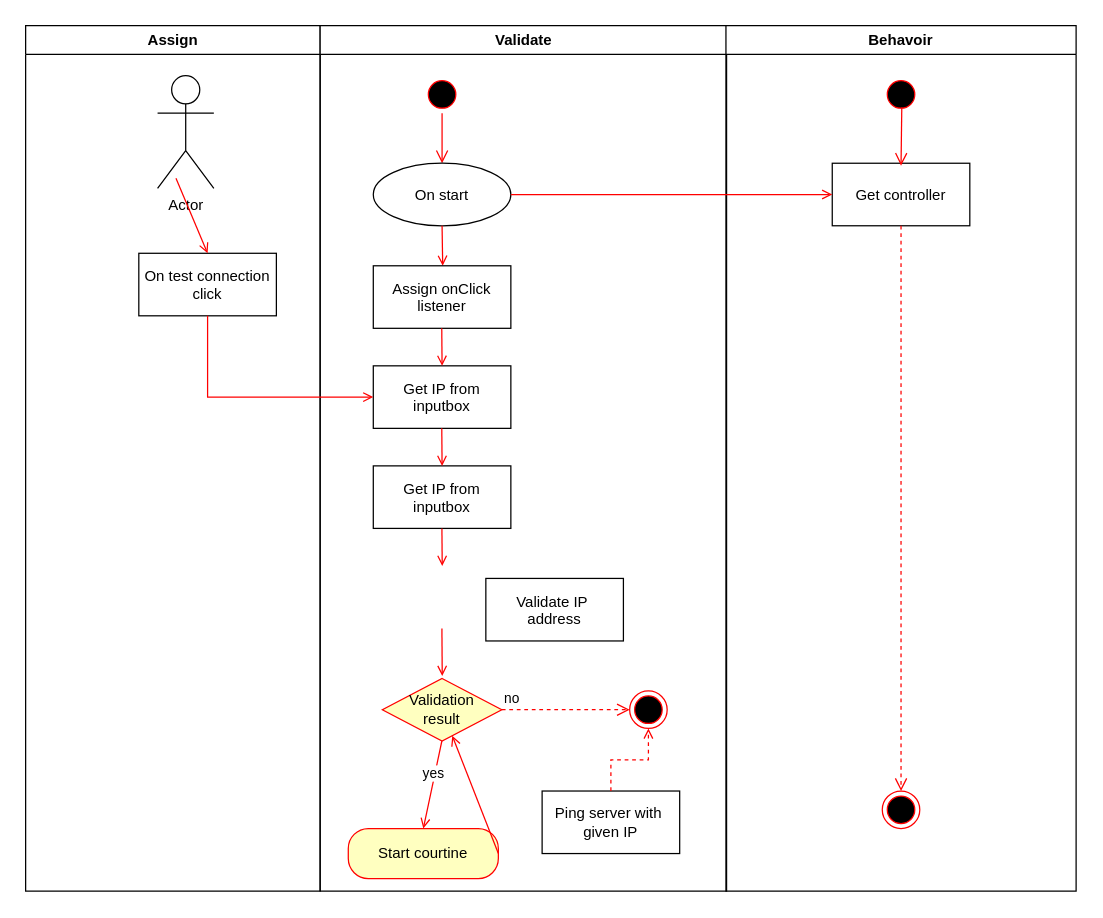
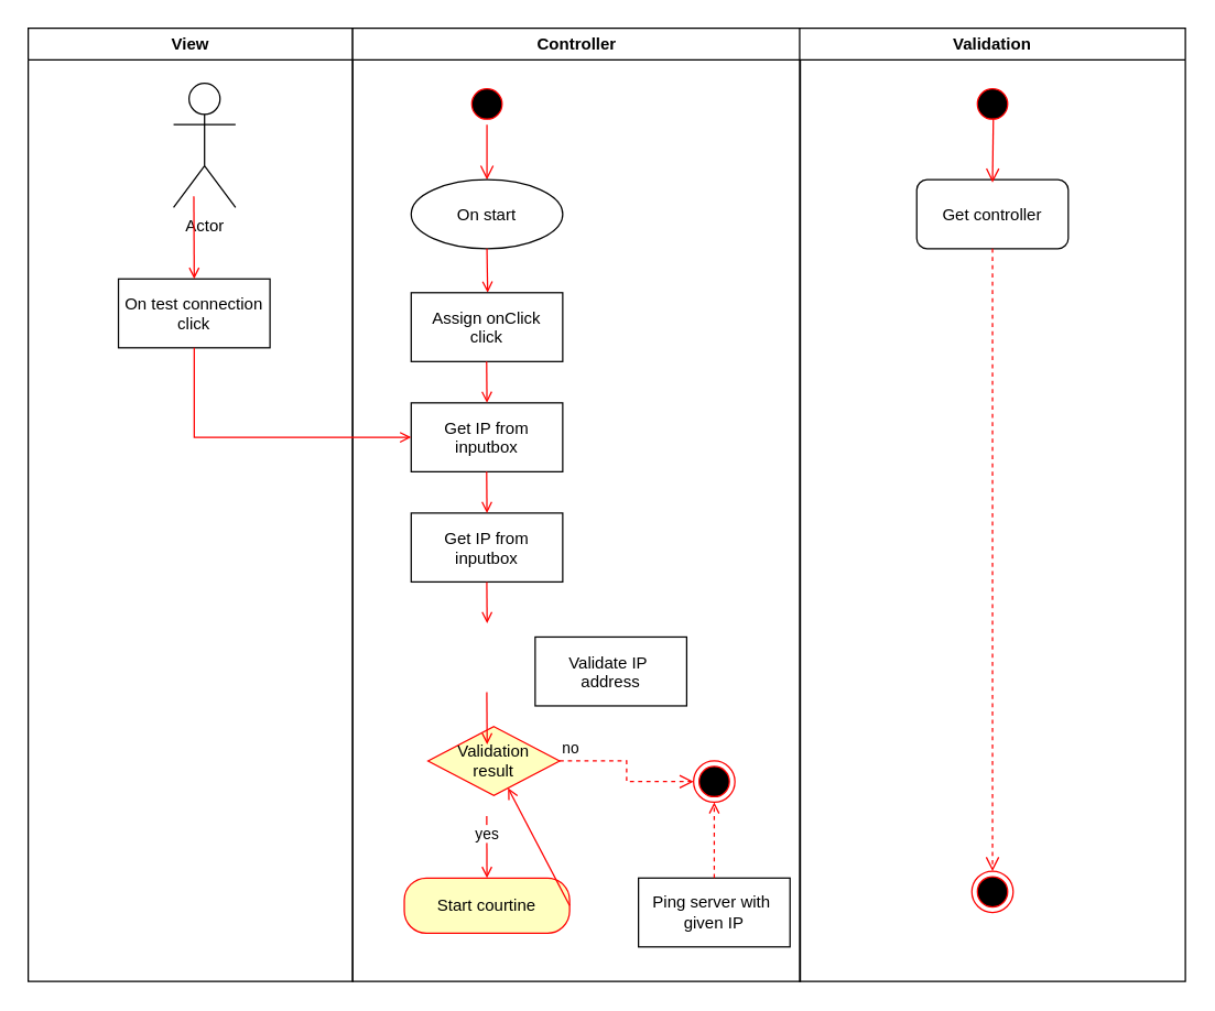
  <mxCell id="0" />
  <mxCell id="1" parent="0" />
- <mxCell id="2" value="Assign" style="swimlane;whiteSpace=wrap" parent="1" vertex="1"><mxGeometry x="20" y="20" width="235.5" height="692" as="geometry" /></mxCell>
- <mxCell id="3" value="On test connection&#10;click" style="" parent="2" vertex="1"><mxGeometry x="90.5" y="182" width="110" height="50" as="geometry" /></mxCell>
+ <mxCell id="2" value="View" style="swimlane;whiteSpace=wrap" parent="1" vertex="1"><mxGeometry x="20" y="20" width="235.5" height="692" as="geometry" /></mxCell>
+ <mxCell id="3" value="On test connection&#10;click" style="" parent="2" vertex="1"><mxGeometry x="65.5" y="182" width="110" height="50" as="geometry" /></mxCell>
  <mxCell id="4" value="Actor" style="shape=umlActor;verticalLabelPosition=bottom;verticalAlign=top;html=1;" parent="2" vertex="1"><mxGeometry x="105.5" y="40" width="45" height="90" as="geometry" /></mxCell>
  <mxCell id="5" value="" style="endArrow=open;strokeColor=#FF0000;endFill=1;rounded=0;entryX=0.5;entryY=0;entryDx=0;entryDy=0;" parent="2" target="3" edge="1"><mxGeometry relative="1" as="geometry"><mxPoint x="120.21" y="122" as="sourcePoint" /><mxPoint x="120.71" y="154" as="targetPoint" /></mxGeometry></mxCell>
- <mxCell id="6" value="Validate" style="swimlane;whiteSpace=wrap" parent="1" vertex="1"><mxGeometry x="255.5" y="20" width="325" height="692" as="geometry" /></mxCell>
+ <mxCell id="6" value="Controller" style="swimlane;whiteSpace=wrap" parent="1" vertex="1"><mxGeometry x="255.5" y="20" width="325" height="692" as="geometry" /></mxCell>
  <mxCell id="7" value="" style="ellipse;shape=startState;fillColor=#000000;strokeColor=#ff0000;" parent="6" vertex="1"><mxGeometry x="82.5" y="40" width="30" height="30" as="geometry" /></mxCell>
  <mxCell id="8" value="" style="edgeStyle=elbowEdgeStyle;elbow=horizontal;verticalAlign=bottom;endArrow=open;endSize=8;strokeColor=#FF0000;endFill=1;rounded=0" parent="6" source="7" target="9" edge="1"><mxGeometry x="40" y="20" as="geometry"><mxPoint x="77.5" y="90" as="targetPoint" /></mxGeometry></mxCell>
  <mxCell id="9" value="On start" style="ellipse;" parent="6" vertex="1"><mxGeometry x="42.5" y="110" width="110" height="50" as="geometry" /></mxCell>
  <mxCell id="10" value="" style="endArrow=open;strokeColor=#FF0000;endFill=1;rounded=0" parent="6" source="9" edge="1"><mxGeometry relative="1" as="geometry"><mxPoint x="98" y="192" as="targetPoint" /></mxGeometry></mxCell>
  <mxCell id="11" value="" style="endArrow=open;strokeColor=#FF0000;endFill=1;rounded=0" parent="6" edge="1"><mxGeometry relative="1" as="geometry"><mxPoint x="75" y="325" as="targetPoint" /></mxGeometry></mxCell>
  <mxCell id="12" value="" style="endArrow=open;strokeColor=#FF0000;endFill=1;rounded=0" parent="6" edge="1"><mxGeometry relative="1" as="geometry"><mxPoint x="150" y="245" as="targetPoint" /></mxGeometry></mxCell>
- <mxCell id="13" value="Assign onClick&#10;listener" style="" parent="6" vertex="1"><mxGeometry x="42.5" y="192" width="110" height="50" as="geometry" /></mxCell>
+ <mxCell id="13" value="Assign onClick&#10;click" style="" parent="6" vertex="1"><mxGeometry x="42.5" y="192" width="110" height="50" as="geometry" /></mxCell>
  <mxCell id="14" value="Get IP from&#10;inputbox" style="" parent="6" vertex="1"><mxGeometry x="42.5" y="272" width="110" height="50" as="geometry" /></mxCell>
  <mxCell id="15" value="Get IP from&#10;inputbox" style="" parent="6" vertex="1"><mxGeometry x="42.5" y="352" width="110" height="50" as="geometry" /></mxCell>
  <mxCell id="16" value="" style="endArrow=open;strokeColor=#FF0000;endFill=1;rounded=0;entryX=0.5;entryY=0;entryDx=0;entryDy=0;" parent="6" target="14" edge="1"><mxGeometry relative="1" as="geometry"><mxPoint x="97.25" y="242" as="sourcePoint" /><mxPoint x="97.75" y="274" as="targetPoint" /></mxGeometry></mxCell>
  <mxCell id="17" value="" style="endArrow=open;strokeColor=#FF0000;endFill=1;rounded=0;entryX=0.5;entryY=0;entryDx=0;entryDy=0;" parent="6" edge="1"><mxGeometry relative="1" as="geometry"><mxPoint x="97.26" y="322" as="sourcePoint" /><mxPoint x="97.51" y="352" as="targetPoint" /></mxGeometry></mxCell>
  <mxCell id="18" value="Validate IP &#10;address" style="" parent="6" vertex="1"><mxGeometry x="132.5" y="442" width="110" height="50" as="geometry" /></mxCell>
- <mxCell id="19" value="Validation&lt;br&gt;result" style="rhombus;whiteSpace=wrap;html=1;fontColor=#000000;fillColor=#ffffc0;strokeColor=#ff0000;" parent="6" vertex="1"><mxGeometry x="49.75" y="522" width="95.5" height="50" as="geometry" /></mxCell>
+ <mxCell id="19" value="Validation&lt;br&gt;result" style="rhombus;whiteSpace=wrap;html=1;fontColor=#000000;fillColor=#ffffc0;strokeColor=#ff0000;" parent="6" vertex="1"><mxGeometry x="54.75" y="507" width="95.5" height="50" as="geometry" /></mxCell>
  <mxCell id="20" value="no" style="edgeStyle=orthogonalEdgeStyle;html=1;align=left;verticalAlign=bottom;endArrow=open;endSize=8;strokeColor=#ff0000;rounded=0;entryX=0;entryY=0.5;entryDx=0;entryDy=0;dashed=1;" parent="6" source="19" target="21" edge="1"><mxGeometry x="-1" relative="1" as="geometry"><mxPoint x="222.5" y="547" as="targetPoint" /></mxGeometry></mxCell>
  <mxCell id="21" value="" style="ellipse;html=1;shape=endState;fillColor=#000000;strokeColor=#ff0000;" parent="6" vertex="1"><mxGeometry x="247.5" y="532" width="30" height="30" as="geometry" /></mxCell>
- <mxCell id="22" value="Start courtine" style="rounded=1;whiteSpace=wrap;html=1;arcSize=40;fontColor=#000000;fillColor=#ffffc0;strokeColor=#ff0000;" parent="6" vertex="1"><mxGeometry x="22.5" y="642" width="120" height="40" as="geometry" /></mxCell>
+ <mxCell id="22" value="Start courtine" style="rounded=1;whiteSpace=wrap;html=1;arcSize=40;fontColor=#000000;fillColor=#ffffc0;strokeColor=#ff0000;" parent="6" vertex="1"><mxGeometry x="37.5" y="617" width="120" height="40" as="geometry" /></mxCell>
  <mxCell id="23" value="" style="endArrow=open;strokeColor=#FF0000;endFill=1;rounded=0;entryX=0.5;entryY=0;entryDx=0;entryDy=0;" parent="6" edge="1"><mxGeometry relative="1" as="geometry"><mxPoint x="97.37" y="402" as="sourcePoint" /><mxPoint x="97.62" y="432" as="targetPoint" /></mxGeometry></mxCell>
  <mxCell id="24" value="" style="endArrow=open;strokeColor=#FF0000;endFill=1;rounded=0;entryX=0.5;entryY=0;entryDx=0;entryDy=0;" parent="6" edge="1"><mxGeometry relative="1" as="geometry"><mxPoint x="97.37" y="482" as="sourcePoint" /><mxPoint x="97.63" y="520" as="targetPoint" /></mxGeometry></mxCell>
  <mxCell id="25" value="" style="endArrow=open;strokeColor=#FF0000;endFill=1;rounded=0;entryX=0.5;entryY=0;entryDx=0;entryDy=0;" parent="6" target="22" edge="1"><mxGeometry relative="1" as="geometry"><mxPoint x="97.33" y="572" as="sourcePoint" /><mxPoint x="97.59" y="610" as="targetPoint" /></mxGeometry></mxCell>
  <mxCell id="26" value="yes" style="edgeLabel;html=1;align=center;verticalAlign=middle;resizable=0;points=[];" parent="25" vertex="1" connectable="0"><mxGeometry x="-0.017" y="1" relative="1" as="geometry"><mxPoint x="-1" y="-9" as="offset" /></mxGeometry></mxCell>
- <mxCell id="27" value="Ping server with&amp;nbsp;&lt;br&gt;given IP" style="html=1;whiteSpace=wrap;" parent="6" vertex="1"><mxGeometry x="177.5" y="612" width="110" height="50" as="geometry" /></mxCell>
+ <mxCell id="27" value="Ping server with&amp;nbsp;&lt;br&gt;given IP" style="html=1;whiteSpace=wrap;" parent="6" vertex="1"><mxGeometry x="207.5" y="617" width="110" height="50" as="geometry" /></mxCell>
  <mxCell id="28" value="" style="endArrow=open;strokeColor=#FF0000;endFill=1;rounded=0;entryX=0.5;entryY=1;entryDx=0;entryDy=0;exitX=0.5;exitY=0;exitDx=0;exitDy=0;edgeStyle=orthogonalEdgeStyle;dashed=1;" parent="6" source="27" target="21" edge="1"><mxGeometry relative="1" as="geometry"><mxPoint x="247.5" y="572" as="sourcePoint" /><mxPoint x="247.76" y="610" as="targetPoint" /></mxGeometry></mxCell>
  <mxCell id="29" value="" style="endArrow=open;strokeColor=#FF0000;endFill=1;rounded=0;exitX=1;exitY=0.5;exitDx=0;exitDy=0;" parent="6" source="22" target="19" edge="1"><mxGeometry relative="1" as="geometry"><mxPoint x="107.37" y="492" as="sourcePoint" /><mxPoint x="107.63" y="530" as="targetPoint" /></mxGeometry></mxCell>
- <mxCell id="30" value="Behavoir" style="swimlane;whiteSpace=wrap" parent="1" vertex="1"><mxGeometry x="580" y="20" width="280" height="692" as="geometry" /></mxCell>
+ <mxCell id="30" value="Validation" style="swimlane;whiteSpace=wrap" parent="1" vertex="1"><mxGeometry x="580" y="20" width="280" height="692" as="geometry" /></mxCell>
  <mxCell id="31" value="" style="ellipse;html=1;shape=startState;fillColor=#000000;strokeColor=#ff0000;" parent="30" vertex="1"><mxGeometry x="125" y="40" width="30" height="30" as="geometry" /></mxCell>
  <mxCell id="32" value="" style="ellipse;html=1;shape=endState;fillColor=#000000;strokeColor=#ff0000;" parent="30" vertex="1"><mxGeometry x="125" y="612" width="30" height="30" as="geometry" /></mxCell>
- <mxCell id="33" value="Get controller" style="" parent="30" vertex="1"><mxGeometry x="85" y="110" width="110" height="50" as="geometry" /></mxCell>
+ <mxCell id="33" value="Get controller" style="rounded=1;" parent="30" vertex="1"><mxGeometry x="85" y="110" width="110" height="50" as="geometry" /></mxCell>
  <mxCell id="34" value="" style="edgeStyle=elbowEdgeStyle;elbow=horizontal;verticalAlign=bottom;endArrow=open;endSize=8;strokeColor=#FF0000;endFill=1;rounded=0;entryX=0.506;entryY=-0.04;entryDx=0;entryDy=0;entryPerimeter=0;exitX=0.52;exitY=0.851;exitDx=0;exitDy=0;exitPerimeter=0;" parent="30" source="31" edge="1"><mxGeometry x="-284.5" y="20" as="geometry"><mxPoint x="139.97" y="112" as="targetPoint" /><mxPoint x="115.5" y="92" as="sourcePoint" /></mxGeometry></mxCell>
  <mxCell id="35" value="" style="edgeStyle=elbowEdgeStyle;elbow=horizontal;verticalAlign=bottom;endArrow=open;endSize=8;strokeColor=#FF0000;endFill=1;rounded=0;entryX=0.5;entryY=0;entryDx=0;entryDy=0;exitX=0.5;exitY=1;exitDx=0;exitDy=0;dashed=1;" parent="30" source="33" target="32" edge="1"><mxGeometry x="-284.5" y="20" as="geometry"><mxPoint x="139.49" y="218" as="targetPoint" /><mxPoint x="140.52" y="172" as="sourcePoint" /></mxGeometry></mxCell>
  <mxCell id="36" value="" style="endArrow=open;strokeColor=#FF0000;endFill=1;rounded=0;entryX=0;entryY=0.5;entryDx=0;entryDy=0;exitX=0.5;exitY=1;exitDx=0;exitDy=0;edgeStyle=orthogonalEdgeStyle;" parent="1" source="3" target="14" edge="1"><mxGeometry relative="1" as="geometry"><mxPoint x="140.1" y="262" as="sourcePoint" /><mxPoint x="140.89" y="322" as="targetPoint" /></mxGeometry></mxCell>
- <mxCell id="37" value="" style="endArrow=open;strokeColor=#FF0000;endFill=1;rounded=0;entryX=0;entryY=0.5;entryDx=0;entryDy=0;exitX=1;exitY=0.5;exitDx=0;exitDy=0;" parent="1" source="9" target="33" edge="1"><mxGeometry relative="1" as="geometry"><mxPoint x="465.5" y="150" as="sourcePoint" /><mxPoint x="466.25" y="180" as="targetPoint" /></mxGeometry></mxCell>
